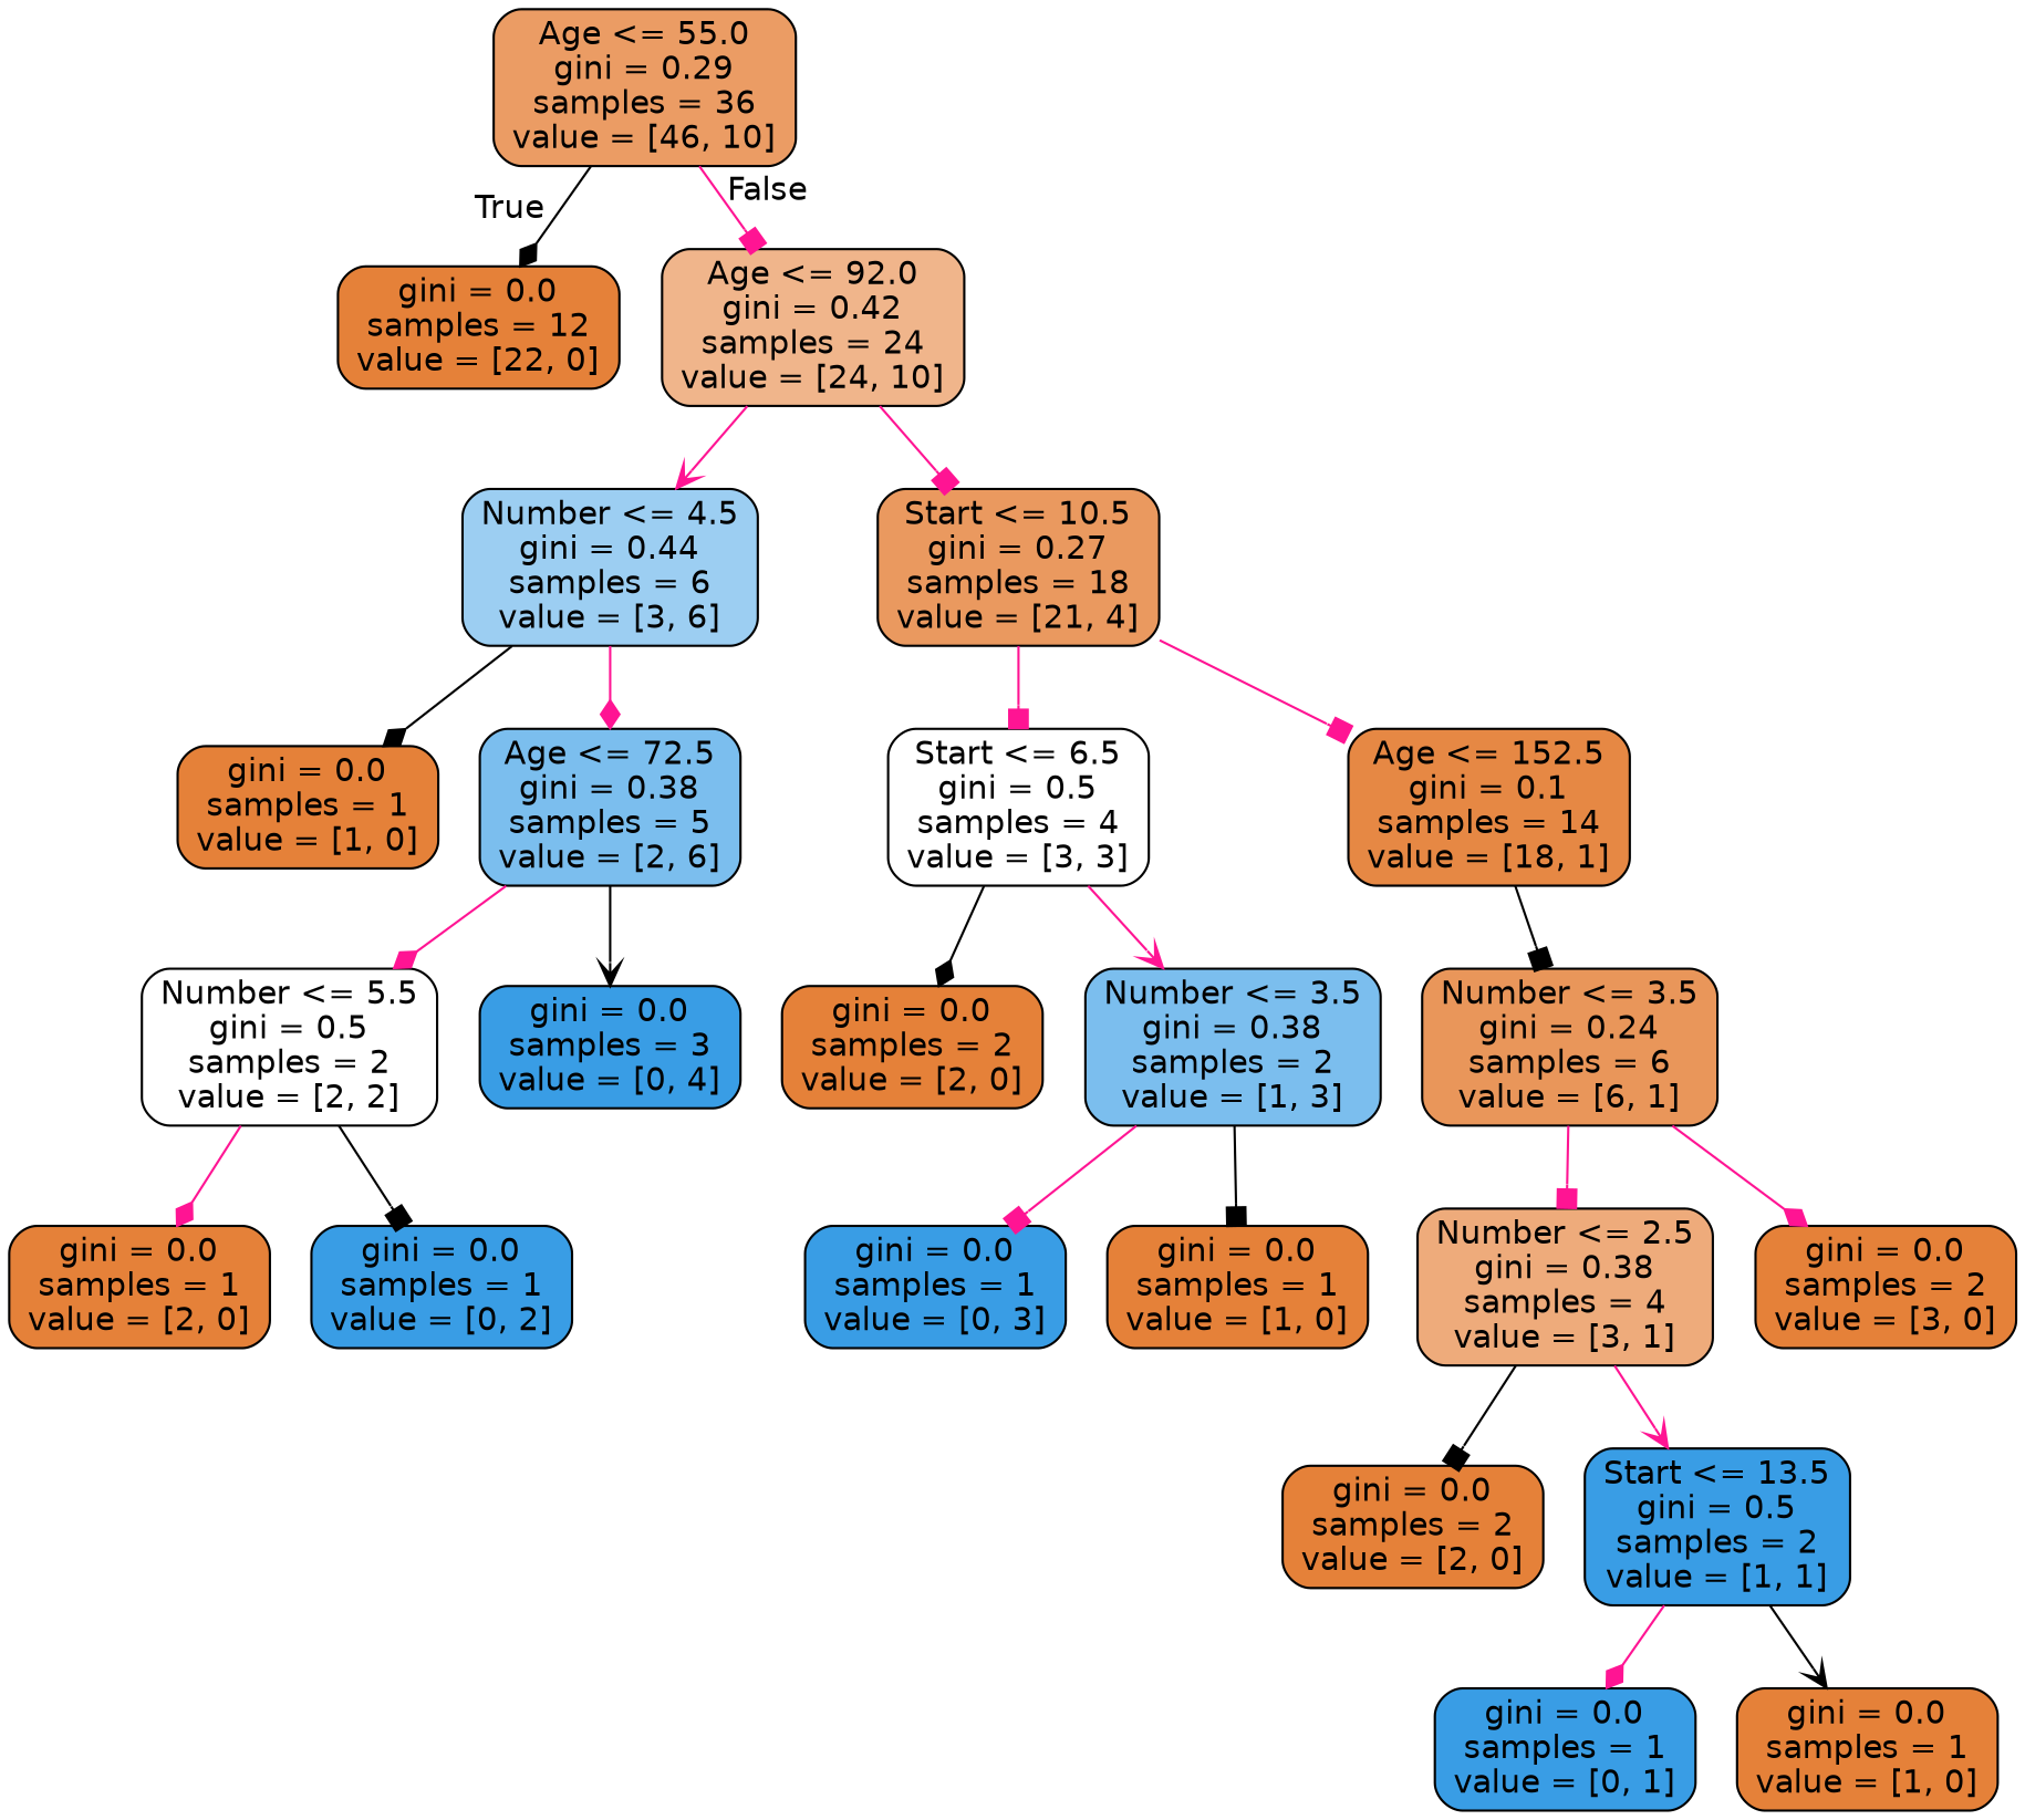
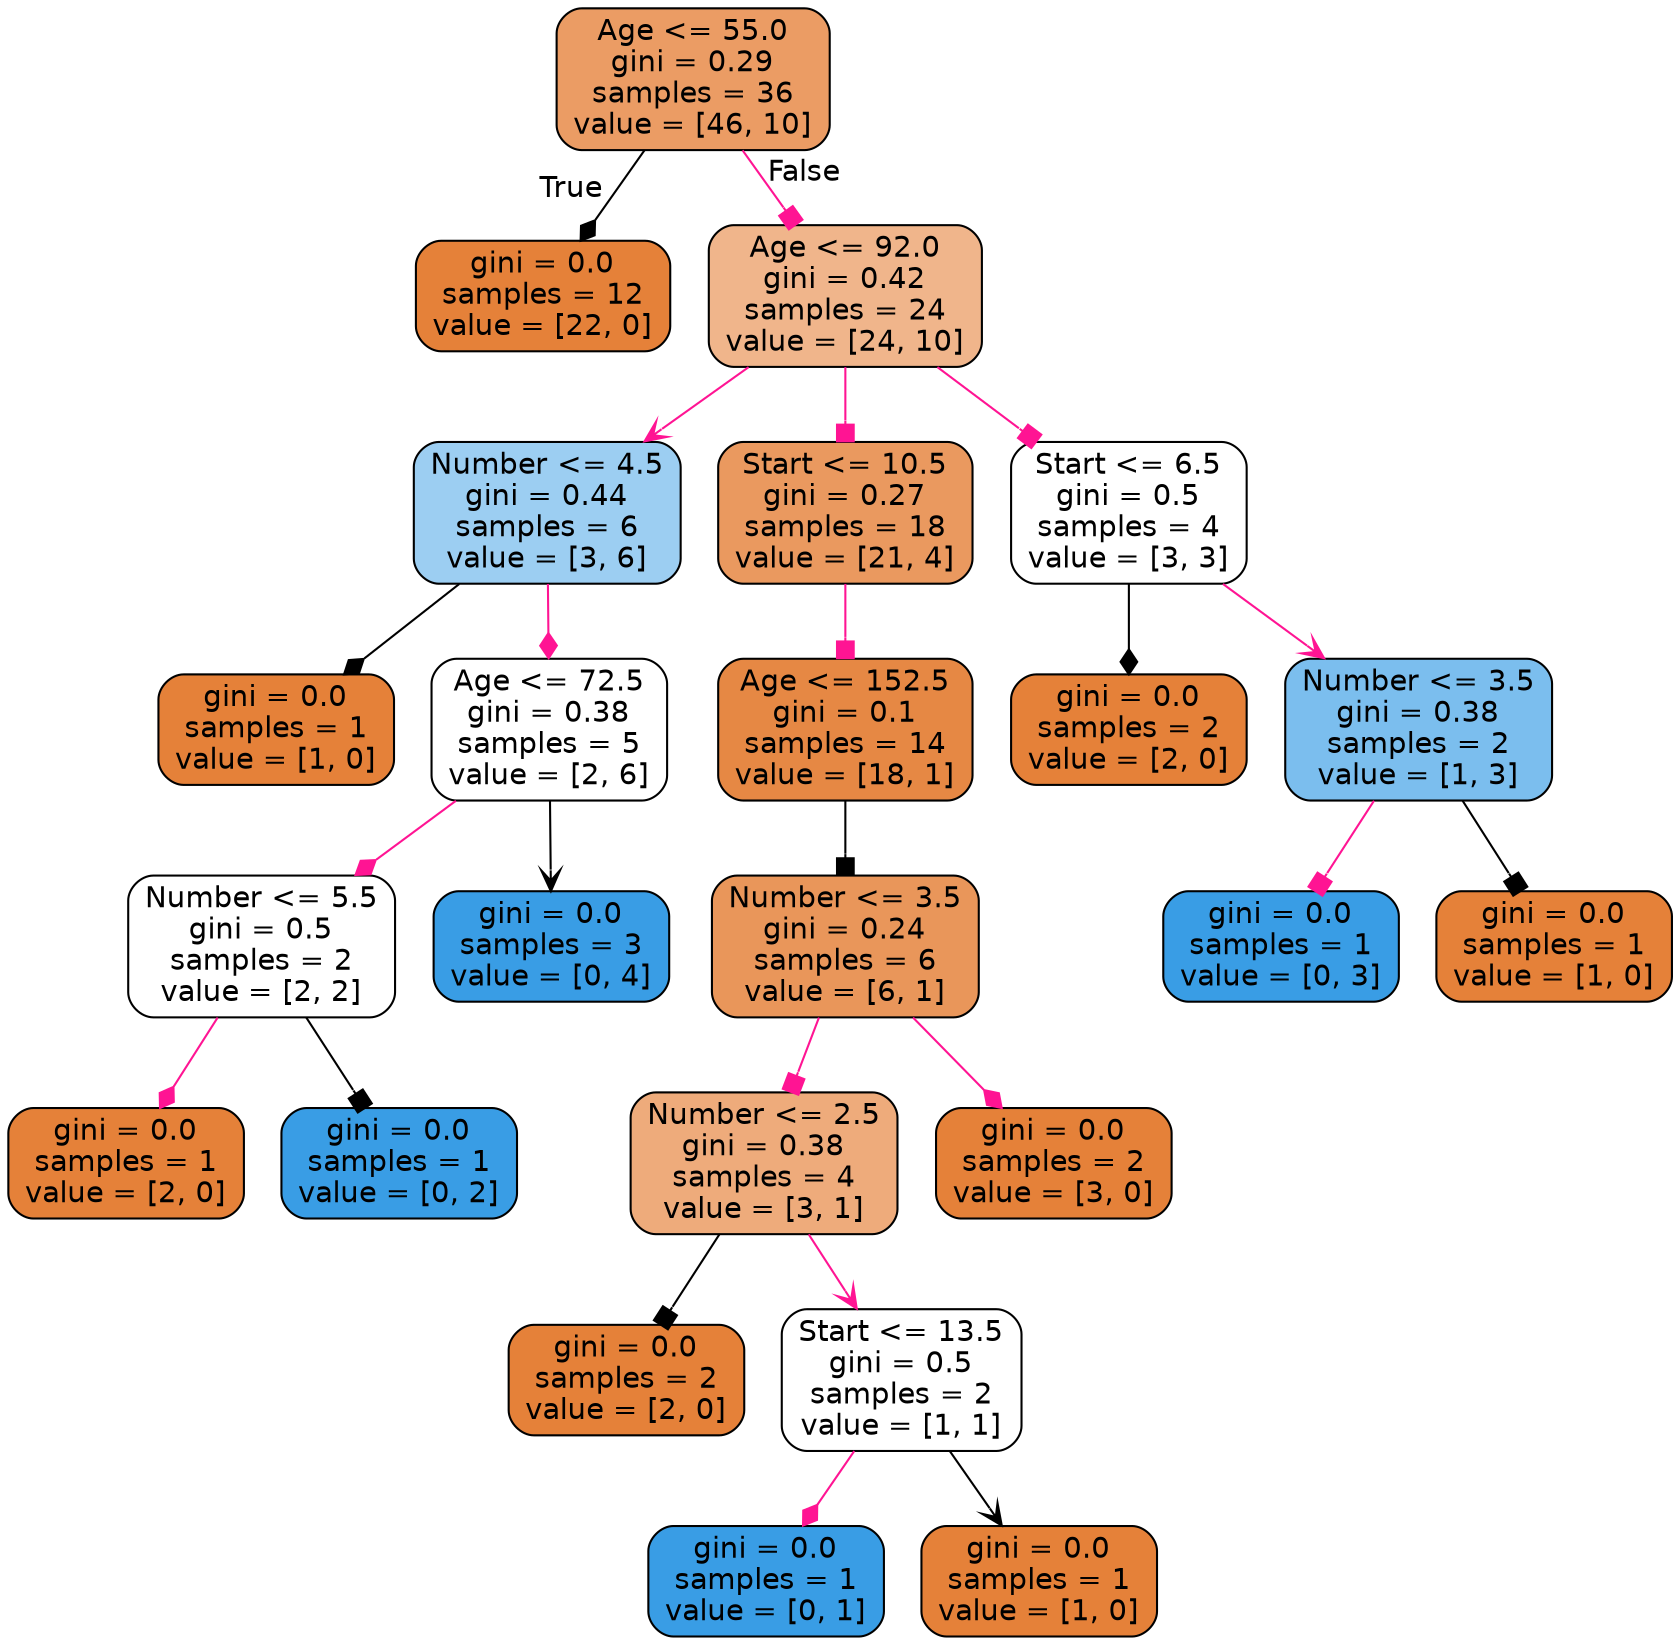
  digraph {
    node [color=black fillcolor="#e58139" fontname=helvetica shape=box style="filled, rounded"]
    edge [arrowhead=box color=deeppink fontname=helvetica]
    n1 [fillcolor="#eb9c64" label="Age <= 55.0\ngini = 0.29\nsamples = 36\nvalue = [46, 10]"]
    n2 [label="gini = 0.0\nsamples = 12\nvalue = [22, 0]"]
    n3 [fillcolor="#f0b58b" label="Age <= 92.0\ngini = 0.42\nsamples = 24\nvalue = [24, 10]"]
    n4 [fillcolor="#9ccef2" label="Number <= 4.5\ngini = 0.44\nsamples = 6\nvalue = [3, 6]"]
    n5 [fillcolor="#ea995f" label="Start <= 10.5\ngini = 0.27\nsamples = 18\nvalue = [21, 4]"]
    n6 [label="gini = 0.0\nsamples = 1\nvalue = [1, 0]"]
-   n7 [fillcolor="#7bbeee" label="Age <= 72.5\ngini = 0.38\nsamples = 5\nvalue = [2, 6]"]
+   n7 [fillcolor="#ffffff" label="Age <= 72.5\ngini = 0.38\nsamples = 5\nvalue = [2, 6]"]
    n8 [fillcolor="#ffffff" label="Start <= 6.5\ngini = 0.5\nsamples = 4\nvalue = [3, 3]"]
    n9 [fillcolor="#e68844" label="Age <= 152.5\ngini = 0.1\nsamples = 14\nvalue = [18, 1]"]
    n10 [fillcolor="#ffffff" label="Number <= 5.5\ngini = 0.5\nsamples = 2\nvalue = [2, 2]"]
    n11 [fillcolor="#399de5" label="gini = 0.0\nsamples = 3\nvalue = [0, 4]"]
    n12 [label="gini = 0.0\nsamples = 1\nvalue = [2, 0]"]
    n13 [fillcolor="#399de5" label="gini = 0.0\nsamples = 1\nvalue = [0, 2]"]
    n14 [label="gini = 0.0\nsamples = 2\nvalue = [2, 0]"]
    n15 [fillcolor="#7bbeee" label="Number <= 3.5\ngini = 0.38\nsamples = 2\nvalue = [1, 3]"]
    n16 [fillcolor="#e9965a" label="Number <= 3.5\ngini = 0.24\nsamples = 6\nvalue = [6, 1]"]
    n17 [fillcolor="#399de5" label="gini = 0.0\nsamples = 1\nvalue = [0, 3]"]
    n18 [label="gini = 0.0\nsamples = 1\nvalue = [1, 0]"]
    n19 [fillcolor="#eeab7b" label="Number <= 2.5\ngini = 0.38\nsamples = 4\nvalue = [3, 1]"]
    n20 [label="gini = 0.0\nsamples = 2\nvalue = [3, 0]"]
    n21 [label="gini = 0.0\nsamples = 2\nvalue = [2, 0]"]
-   n22 [fillcolor="#399de5" label="Start <= 13.5\ngini = 0.5\nsamples = 2\nvalue = [1, 1]"]
+   n22 [fillcolor="#ffffff" label="Start <= 13.5\ngini = 0.5\nsamples = 2\nvalue = [1, 1]"]
    n23 [fillcolor="#399de5" label="gini = 0.0\nsamples = 1\nvalue = [0, 1]"]
    n24 [label="gini = 0.0\nsamples = 1\nvalue = [1, 0]"]
    n1 -> n2 [arrowhead=diamond color=black headlabel=True labelangle=45 labeldistance=2.5]
    n1 -> n3 [headlabel=False labelangle=-45 labeldistance=2.5]
    n3 -> n4 [arrowhead=vee]
    n3 -> n5
    n4 -> n6 [arrowhead=diamond color=black]
    n4 -> n7 [arrowhead=diamond]
-   n5 -> n8
+   n3 -> n8
    n5 -> n9
    n7 -> n10 [arrowhead=diamond]
    n7 -> n11 [arrowhead=vee color=black]
    n8 -> n14 [arrowhead=diamond color=black]
    n8 -> n15 [arrowhead=vee]
    n9 -> n16 [color=black]
    n10 -> n12 [arrowhead=diamond]
    n10 -> n13 [color=black]
    n15 -> n17
    n15 -> n18 [color=black]
    n16 -> n19
    n16 -> n20 [arrowhead=diamond]
    n19 -> n21 [color=black]
    n19 -> n22 [arrowhead=vee]
    n22 -> n23 [arrowhead=diamond]
    n22 -> n24 [arrowhead=vee color=black]
  }
